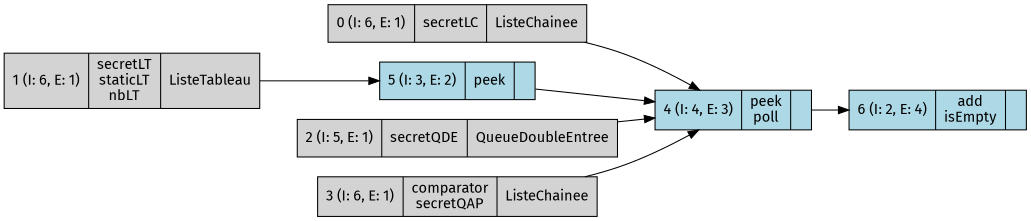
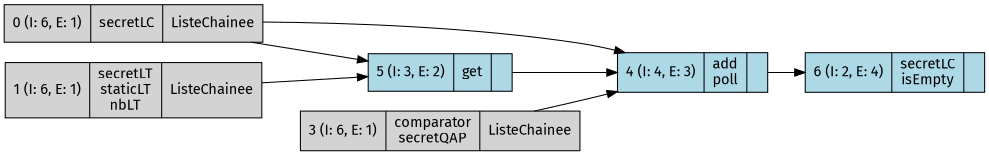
  digraph {
    fontname="Fira Sans"
    rankdir=LR
    node [fontname="Fira Sans" shape=record style=filled]
    edge [fontname="Fira Sans"]
    n1 [label="{0 (I: 6, E: 1)|secretLC\n|ListeChainee\n}"]
-   n2 [fillcolor=lightblue label="{4 (I: 4, E: 3)|peek\npoll\n|}"]
-   n3 [fillcolor=lightblue label="{5 (I: 3, E: 2)|peek\n|}"]
-   n4 [fillcolor=lightblue label="{6 (I: 2, E: 4)|add\nisEmpty\n|}"]
-   n5 [label="{1 (I: 6, E: 1)|secretLT\nstaticLT\nnbLT\n|ListeTableau\n}"]
-   n6 [label="{2 (I: 5, E: 1)|secretQDE\n|QueueDoubleEntree\n}"]
+   n2 [fillcolor=lightblue label="{4 (I: 4, E: 3)|add\npoll\n|}"]
+   n3 [fillcolor=lightblue label="{5 (I: 3, E: 2)|get\n|}"]
+   n4 [fillcolor=lightblue label="{6 (I: 2, E: 4)|secretLC\nisEmpty\n|}"]
+   n5 [label="{1 (I: 6, E: 1)|secretLT\nstaticLT\nnbLT\n|ListeChainee\n}"]
    n7 [label="{3 (I: 6, E: 1)|comparator\nsecretQAP\n|ListeChainee\n}"]
    n1 -> n2
+   n1 -> n3
    n2 -> n4
    n3 -> n2
    n5 -> n3
-   n6 -> n2
    n7 -> n2
  }
